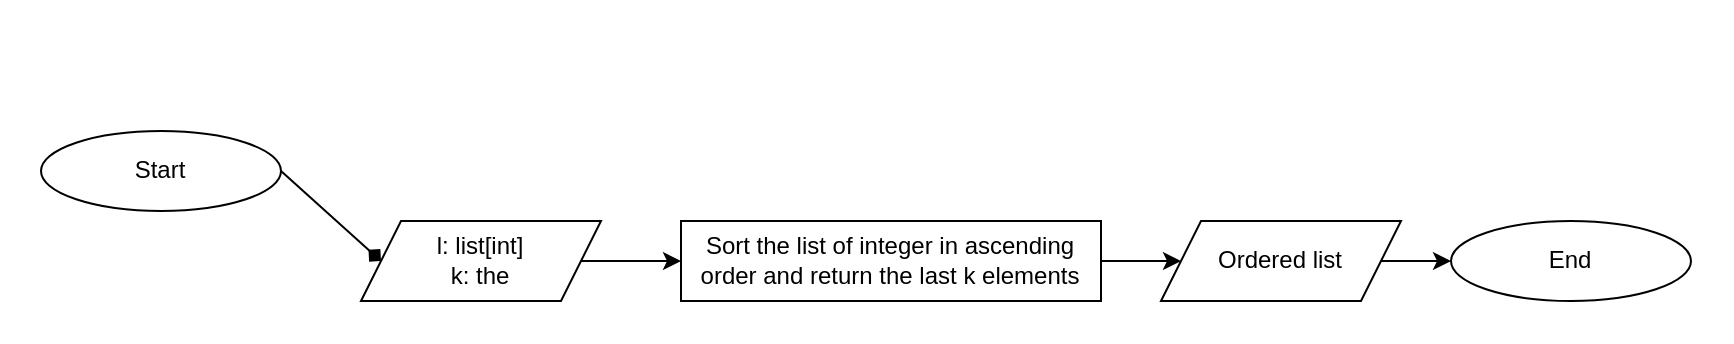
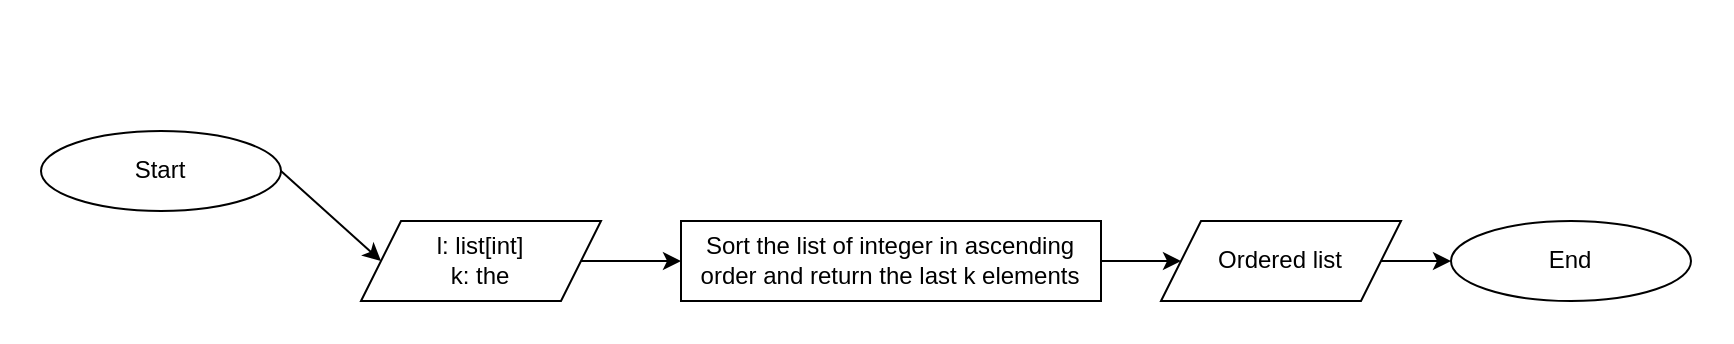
  <mxCell id="0" />
  <mxCell id="1" parent="0" />
  <mxCell id="2" value="" style="edgeStyle=orthogonalEdgeStyle;rounded=0;orthogonalLoop=1;jettySize=auto;html=1;" parent="1" edge="1"><mxGeometry relative="1" as="geometry"><mxPoint x="380" y="20" as="targetPoint" /></mxGeometry></mxCell>
  <mxCell id="3" value="Start" style="ellipse;whiteSpace=wrap;html=1;" vertex="1" parent="1"><mxGeometry x="20" y="65" width="120" height="40" as="geometry" /></mxCell>
  <mxCell id="4" value="l: list[int]&lt;div&gt;k: the&lt;/div&gt;" style="shape=parallelogram;perimeter=parallelogramPerimeter;whiteSpace=wrap;html=1;fixedSize=1;" vertex="1" parent="1"><mxGeometry x="180" y="110" width="120" height="40" as="geometry" /></mxCell>
- <mxCell id="5" value="" style="endArrow=diamond;html=1;rounded=0;exitX=1;exitY=0.5;exitDx=0;exitDy=0;entryX=0;entryY=0.5;entryDx=0;entryDy=0;" edge="1" parent="1" source="3" target="4"><mxGeometry width="50" height="50" relative="1" as="geometry"><mxPoint x="190" y="230" as="sourcePoint" /><mxPoint x="240" y="180" as="targetPoint" /></mxGeometry></mxCell>
+ <mxCell id="5" value="" style="endArrow=classic;html=1;rounded=0;exitX=1;exitY=0.5;exitDx=0;exitDy=0;entryX=0;entryY=0.5;entryDx=0;entryDy=0;" edge="1" parent="1" source="3" target="4"><mxGeometry width="50" height="50" relative="1" as="geometry"><mxPoint x="190" y="230" as="sourcePoint" /><mxPoint x="240" y="180" as="targetPoint" /></mxGeometry></mxCell>
  <mxCell id="6" value="" style="endArrow=classic;html=1;rounded=0;exitX=1;exitY=0.5;exitDx=0;exitDy=0;entryX=0;entryY=0.5;entryDx=0;entryDy=0;" edge="1" parent="1" source="4"><mxGeometry width="50" height="50" relative="1" as="geometry"><mxPoint x="150" y="140" as="sourcePoint" /><mxPoint x="340" y="130" as="targetPoint" /></mxGeometry></mxCell>
  <mxCell id="7" value="Ordered list" style="shape=parallelogram;perimeter=parallelogramPerimeter;whiteSpace=wrap;html=1;fixedSize=1;" vertex="1" parent="1"><mxGeometry x="580" y="110" width="120" height="40" as="geometry" /></mxCell>
  <mxCell id="8" value="End" style="ellipse;whiteSpace=wrap;html=1;" vertex="1" parent="1"><mxGeometry x="725" y="110" width="120" height="40" as="geometry" /></mxCell>
  <mxCell id="9" value="" style="endArrow=classic;html=1;rounded=0;exitX=1;exitY=0.5;exitDx=0;exitDy=0;" edge="1" parent="1" source="7" target="8"><mxGeometry width="50" height="50" relative="1" as="geometry"><mxPoint x="320" y="75" as="sourcePoint" /><mxPoint x="360" y="75" as="targetPoint" /></mxGeometry></mxCell>
  <mxCell id="10" value="Sort the list of integer in ascending order and return the last k elements" style="rounded=0;whiteSpace=wrap;html=1;" vertex="1" parent="1"><mxGeometry x="340" y="110" width="210" height="40" as="geometry" /></mxCell>
  <mxCell id="11" value="" style="endArrow=classic;html=1;rounded=0;exitX=1;exitY=0.5;exitDx=0;exitDy=0;entryX=0;entryY=0.5;entryDx=0;entryDy=0;" edge="1" parent="1" source="10" target="7"><mxGeometry width="50" height="50" relative="1" as="geometry"><mxPoint x="570" y="130" as="sourcePoint" /><mxPoint x="400" y="140" as="targetPoint" /></mxGeometry></mxCell>
